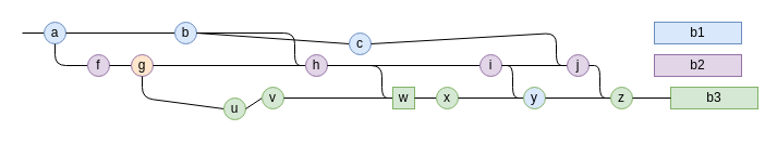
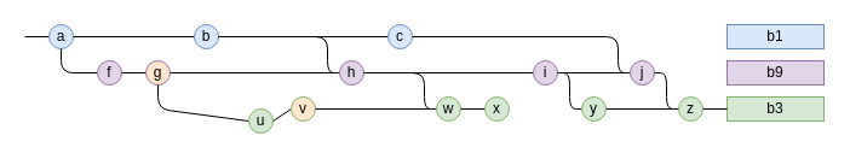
  <mxCell id="0" />
  <mxCell id="1" parent="0" />
  <mxCell id="2" value="b1" style="rounded=0;whiteSpace=wrap;html=1;fillColor=#dae8fc;strokeColor=#6c8ebf;" parent="1" vertex="1"><mxGeometry x="600" y="20" width="80" height="20" as="geometry" /></mxCell>
  <mxCell id="3" value="" style="endArrow=none;html=1;rounded=1;entryX=0;entryY=0.5;entryDx=0;entryDy=0;" edge="1" parent="1" target="4"><mxGeometry width="50" height="50" relative="1" as="geometry"><mxPoint x="20" y="30" as="sourcePoint" /><mxPoint x="40" y="30" as="targetPoint" /></mxGeometry></mxCell>
  <mxCell id="4" value="a" style="ellipse;whiteSpace=wrap;html=1;fillColor=#dae8fc;strokeColor=#6c8ebf;" vertex="1" parent="1"><mxGeometry x="40" y="20" width="20" height="20" as="geometry" /></mxCell>
  <mxCell id="5" value="" style="endArrow=none;html=1;rounded=1;exitX=1;exitY=0.5;exitDx=0;exitDy=0;entryX=0;entryY=0.5;entryDx=0;entryDy=0;" edge="1" parent="1" source="4" target="6"><mxGeometry width="50" height="50" relative="1" as="geometry"><mxPoint x="60" y="30" as="sourcePoint" /><mxPoint x="160" y="30" as="targetPoint" /></mxGeometry></mxCell>
  <mxCell id="6" value="b" style="ellipse;whiteSpace=wrap;html=1;fillColor=#dae8fc;strokeColor=#6c8ebf;" vertex="1" parent="1"><mxGeometry x="160" y="20" width="20" height="20" as="geometry" /></mxCell>
  <mxCell id="7" value="" style="endArrow=none;html=1;rounded=1;exitX=1;exitY=0.5;exitDx=0;exitDy=0;entryX=0;entryY=0.5;entryDx=0;entryDy=0;" edge="1" parent="1" source="6" target="8"><mxGeometry width="50" height="50" relative="1" as="geometry"><mxPoint x="180" y="30" as="sourcePoint" /><mxPoint x="320" y="30" as="targetPoint" /></mxGeometry></mxCell>
- <mxCell id="8" value="c" style="ellipse;whiteSpace=wrap;html=1;fillColor=#dae8fc;strokeColor=#6c8ebf;" vertex="1" parent="1"><mxGeometry x="320" y="30" width="20" height="20" as="geometry" /></mxCell>
- <mxCell id="9" value="b2" style="rounded=0;whiteSpace=wrap;html=1;fillColor=#e1d5e7;strokeColor=#9673a6;" parent="1" vertex="1"><mxGeometry x="600" y="50" width="80" height="20" as="geometry" /></mxCell>
+ <mxCell id="8" value="c" style="ellipse;whiteSpace=wrap;html=1;fillColor=#dae8fc;strokeColor=#6c8ebf;" vertex="1" parent="1"><mxGeometry x="320" y="20" width="20" height="20" as="geometry" /></mxCell>
+ <mxCell id="9" value="b9" style="rounded=0;whiteSpace=wrap;html=1;fillColor=#e1d5e7;strokeColor=#9673a6;" parent="1" vertex="1"><mxGeometry x="600" y="50" width="80" height="20" as="geometry" /></mxCell>
  <mxCell id="10" value="" style="endArrow=none;html=1;rounded=1;exitX=0.5;exitY=1;exitDx=0;exitDy=0;entryX=0;entryY=0.5;entryDx=0;entryDy=0;" edge="1" parent="1" source="4" target="11"><mxGeometry width="50" height="50" relative="1" as="geometry"><mxPoint x="50" y="20" as="sourcePoint" /><mxPoint x="80" y="60" as="targetPoint" /><Array as="points"><mxPoint x="50" y="60" /></Array></mxGeometry></mxCell>
  <mxCell id="11" value="f" style="ellipse;whiteSpace=wrap;html=1;fillColor=#e1d5e7;strokeColor=#9673a6;" vertex="1" parent="1"><mxGeometry x="80" y="50" width="20" height="20" as="geometry" /></mxCell>
  <mxCell id="12" value="" style="endArrow=none;html=1;rounded=1;exitX=1;exitY=0.5;exitDx=0;exitDy=0;entryX=0;entryY=0.5;entryDx=0;entryDy=0;" edge="1" parent="1" source="11" target="13"><mxGeometry width="50" height="50" relative="1" as="geometry"><mxPoint x="100" y="60" as="sourcePoint" /><mxPoint x="120" y="60" as="targetPoint" /></mxGeometry></mxCell>
  <mxCell id="13" value="g" style="ellipse;whiteSpace=wrap;html=1;fillColor=#ffe6cc;strokeColor=#9673a6;" vertex="1" parent="1"><mxGeometry x="120" y="50" width="20" height="20" as="geometry" /></mxCell>
  <mxCell id="14" value="" style="endArrow=none;html=1;rounded=1;exitX=1;exitY=0.5;exitDx=0;exitDy=0;entryX=0;entryY=0.5;entryDx=0;entryDy=0;" edge="1" parent="1" source="13" target="16"><mxGeometry width="50" height="50" relative="1" as="geometry"><mxPoint x="140" y="60" as="sourcePoint" /><mxPoint x="280" y="60" as="targetPoint" /></mxGeometry></mxCell>
  <mxCell id="15" value="" style="endArrow=none;html=1;rounded=1;exitX=1;exitY=0.5;exitDx=0;exitDy=0;entryX=0;entryY=0.5;entryDx=0;entryDy=0;" edge="1" parent="1" source="6" target="16"><mxGeometry width="50" height="50" relative="1" as="geometry"><mxPoint x="180" y="30" as="sourcePoint" /><mxPoint x="280" y="60" as="targetPoint" /><Array as="points"><mxPoint x="270" y="30" /><mxPoint x="270" y="60" /></Array></mxGeometry></mxCell>
  <mxCell id="16" value="h" style="ellipse;whiteSpace=wrap;html=1;fillColor=#e1d5e7;strokeColor=#9673a6;" vertex="1" parent="1"><mxGeometry x="280" y="50" width="20" height="20" as="geometry" /></mxCell>
  <mxCell id="17" value="" style="endArrow=none;html=1;rounded=1;exitX=1;exitY=0.5;exitDx=0;exitDy=0;entryX=0;entryY=0.5;entryDx=0;entryDy=0;" edge="1" parent="1" source="16" target="18"><mxGeometry width="50" height="50" relative="1" as="geometry"><mxPoint x="300" y="60" as="sourcePoint" /><mxPoint x="440" y="60" as="targetPoint" /></mxGeometry></mxCell>
  <mxCell id="18" value="i" style="ellipse;whiteSpace=wrap;html=1;fillColor=#e1d5e7;strokeColor=#9673a6;" vertex="1" parent="1"><mxGeometry x="440" y="50" width="20" height="20" as="geometry" /></mxCell>
  <mxCell id="19" value="" style="endArrow=none;html=1;rounded=1;exitX=1;exitY=0.5;exitDx=0;exitDy=0;entryX=0;entryY=0.5;entryDx=0;entryDy=0;" edge="1" parent="1" source="18" target="21"><mxGeometry width="50" height="50" relative="1" as="geometry"><mxPoint x="460" y="60" as="sourcePoint" /><mxPoint x="520" y="60" as="targetPoint" /></mxGeometry></mxCell>
  <mxCell id="20" value="" style="endArrow=none;html=1;rounded=1;exitX=1;exitY=0.5;exitDx=0;exitDy=0;entryX=0;entryY=0.5;entryDx=0;entryDy=0;" edge="1" parent="1" source="8" target="21"><mxGeometry width="50" height="50" relative="1" as="geometry"><mxPoint x="340" y="30" as="sourcePoint" /><mxPoint x="520" y="60" as="targetPoint" /><Array as="points"><mxPoint x="510" y="30" /><mxPoint x="510" y="60" /></Array></mxGeometry></mxCell>
  <mxCell id="21" value="j" style="ellipse;whiteSpace=wrap;html=1;fillColor=#e1d5e7;strokeColor=#9673a6;" vertex="1" parent="1"><mxGeometry x="520" y="50" width="20" height="20" as="geometry" /></mxCell>
- <mxCell id="22" value="b3" style="rounded=0;whiteSpace=wrap;html=1;fillColor=#d5e8d4;strokeColor=#82b366;" parent="1" vertex="1"><mxGeometry x="615" y="80" width="80" height="20" as="geometry" /></mxCell>
+ <mxCell id="22" value="b3" style="rounded=0;whiteSpace=wrap;html=1;fillColor=#d5e8d4;strokeColor=#82b366;" parent="1" vertex="1"><mxGeometry x="600" y="80" width="80" height="20" as="geometry" /></mxCell>
  <mxCell id="23" value="" style="endArrow=none;html=1;rounded=1;exitX=0.5;exitY=1;exitDx=0;exitDy=0;entryX=0;entryY=0.5;entryDx=0;entryDy=0;" edge="1" parent="1" source="13" target="24"><mxGeometry width="50" height="50" relative="1" as="geometry"><mxPoint x="130" y="50" as="sourcePoint" /><mxPoint x="200" y="90" as="targetPoint" /><Array as="points"><mxPoint x="130" y="90" /></Array></mxGeometry></mxCell>
  <mxCell id="24" value="u" style="ellipse;whiteSpace=wrap;html=1;fillColor=#d5e8d4;strokeColor=#82b366;" vertex="1" parent="1"><mxGeometry x="205" y="90" width="20" height="20" as="geometry" /></mxCell>
  <mxCell id="25" value="" style="endArrow=none;html=1;rounded=1;exitX=1;exitY=0.5;exitDx=0;exitDy=0;entryX=0;entryY=0.5;entryDx=0;entryDy=0;" edge="1" parent="1" source="24" target="26"><mxGeometry width="50" height="50" relative="1" as="geometry"><mxPoint x="220" y="90" as="sourcePoint" /><mxPoint x="240" y="90" as="targetPoint" /></mxGeometry></mxCell>
- <mxCell id="26" value="v" style="ellipse;whiteSpace=wrap;html=1;fillColor=#d5e8d4;strokeColor=#82b366;" vertex="1" parent="1"><mxGeometry x="240" y="80" width="20" height="20" as="geometry" /></mxCell>
+ <mxCell id="26" value="v" style="ellipse;whiteSpace=wrap;html=1;fillColor=#ffe6cc;strokeColor=#82b366;" vertex="1" parent="1"><mxGeometry x="240" y="80" width="20" height="20" as="geometry" /></mxCell>
  <mxCell id="27" value="" style="endArrow=none;html=1;rounded=1;exitX=1;exitY=0.5;exitDx=0;exitDy=0;entryX=0;entryY=0.5;entryDx=0;entryDy=0;" edge="1" parent="1" source="26" target="29"><mxGeometry width="50" height="50" relative="1" as="geometry"><mxPoint x="260" y="90" as="sourcePoint" /><mxPoint x="360" y="90" as="targetPoint" /></mxGeometry></mxCell>
  <mxCell id="28" value="" style="endArrow=none;html=1;rounded=1;exitX=1;exitY=0.5;exitDx=0;exitDy=0;entryX=0;entryY=0.5;entryDx=0;entryDy=0;" edge="1" parent="1" source="16" target="29"><mxGeometry width="50" height="50" relative="1" as="geometry"><mxPoint x="300" y="60" as="sourcePoint" /><mxPoint x="360" y="90" as="targetPoint" /><Array as="points"><mxPoint x="350" y="60" /><mxPoint x="350" y="90" /></Array></mxGeometry></mxCell>
- <mxCell id="29" value="w" style="whiteSpace=wrap;html=1;fillColor=#d5e8d4;strokeColor=#82b366;rounded=0;" vertex="1" parent="1"><mxGeometry x="360" y="80" width="20" height="20" as="geometry" /></mxCell>
+ <mxCell id="29" value="w" style="ellipse;whiteSpace=wrap;html=1;fillColor=#d5e8d4;strokeColor=#82b366;" vertex="1" parent="1"><mxGeometry x="360" y="80" width="20" height="20" as="geometry" /></mxCell>
  <mxCell id="30" value="" style="endArrow=none;html=1;rounded=1;exitX=1;exitY=0.5;exitDx=0;exitDy=0;entryX=0;entryY=0.5;entryDx=0;entryDy=0;" edge="1" parent="1" source="29" target="31"><mxGeometry width="50" height="50" relative="1" as="geometry"><mxPoint x="380" y="90" as="sourcePoint" /><mxPoint x="400" y="90" as="targetPoint" /></mxGeometry></mxCell>
  <mxCell id="31" value="x" style="ellipse;whiteSpace=wrap;html=1;fillColor=#d5e8d4;strokeColor=#82b366;" vertex="1" parent="1"><mxGeometry x="400" y="80" width="20" height="20" as="geometry" /></mxCell>
- <mxCell id="32" value="" style="endArrow=none;html=1;rounded=1;exitX=1;exitY=0.5;exitDx=0;exitDy=0;entryX=0;entryY=0.5;entryDx=0;entryDy=0;" edge="1" parent="1" source="31" target="34"><mxGeometry width="50" height="50" relative="1" as="geometry"><mxPoint x="420" y="90" as="sourcePoint" /><mxPoint x="480" y="90" as="targetPoint" /></mxGeometry></mxCell>
  <mxCell id="33" value="" style="endArrow=none;html=1;rounded=1;exitX=1;exitY=0.5;exitDx=0;exitDy=0;entryX=0;entryY=0.5;entryDx=0;entryDy=0;" edge="1" parent="1" source="18" target="34"><mxGeometry width="50" height="50" relative="1" as="geometry"><mxPoint x="460" y="60" as="sourcePoint" /><mxPoint x="480" y="90" as="targetPoint" /><Array as="points"><mxPoint x="470" y="60" /><mxPoint x="470" y="90" /></Array></mxGeometry></mxCell>
- <mxCell id="34" value="y" style="ellipse;whiteSpace=wrap;html=1;fillColor=#dae8fc;strokeColor=#82b366;" vertex="1" parent="1"><mxGeometry x="480" y="80" width="20" height="20" as="geometry" /></mxCell>
+ <mxCell id="34" value="y" style="ellipse;whiteSpace=wrap;html=1;fillColor=#d5e8d4;strokeColor=#82b366;" vertex="1" parent="1"><mxGeometry x="480" y="80" width="20" height="20" as="geometry" /></mxCell>
  <mxCell id="35" value="" style="endArrow=none;html=1;rounded=1;exitX=1;exitY=0.5;exitDx=0;exitDy=0;entryX=0;entryY=0.5;entryDx=0;entryDy=0;" edge="1" parent="1" source="34" target="37"><mxGeometry width="50" height="50" relative="1" as="geometry"><mxPoint x="500" y="90" as="sourcePoint" /><mxPoint x="560" y="90" as="targetPoint" /></mxGeometry></mxCell>
  <mxCell id="36" value="" style="endArrow=none;html=1;rounded=1;exitX=1;exitY=0.5;exitDx=0;exitDy=0;entryX=0;entryY=0.5;entryDx=0;entryDy=0;" edge="1" parent="1" source="21" target="37"><mxGeometry width="50" height="50" relative="1" as="geometry"><mxPoint x="540" y="60" as="sourcePoint" /><mxPoint x="560" y="90" as="targetPoint" /><Array as="points"><mxPoint x="550" y="60" /><mxPoint x="550" y="90" /></Array></mxGeometry></mxCell>
  <mxCell id="37" value="z" style="ellipse;whiteSpace=wrap;html=1;fillColor=#d5e8d4;strokeColor=#82b366;" vertex="1" parent="1"><mxGeometry x="560" y="80" width="20" height="20" as="geometry" /></mxCell>
  <mxCell id="38" value="" style="endArrow=none;html=1;rounded=1;exitX=1;exitY=0.5;exitDx=0;exitDy=0;entryX=0;entryY=0.5;entryDx=0;entryDy=0;" edge="1" parent="1" source="37" target="22"><mxGeometry width="50" height="50" relative="1" as="geometry"><mxPoint x="580" y="90" as="sourcePoint" /><mxPoint x="600" y="90" as="targetPoint" /></mxGeometry></mxCell>
